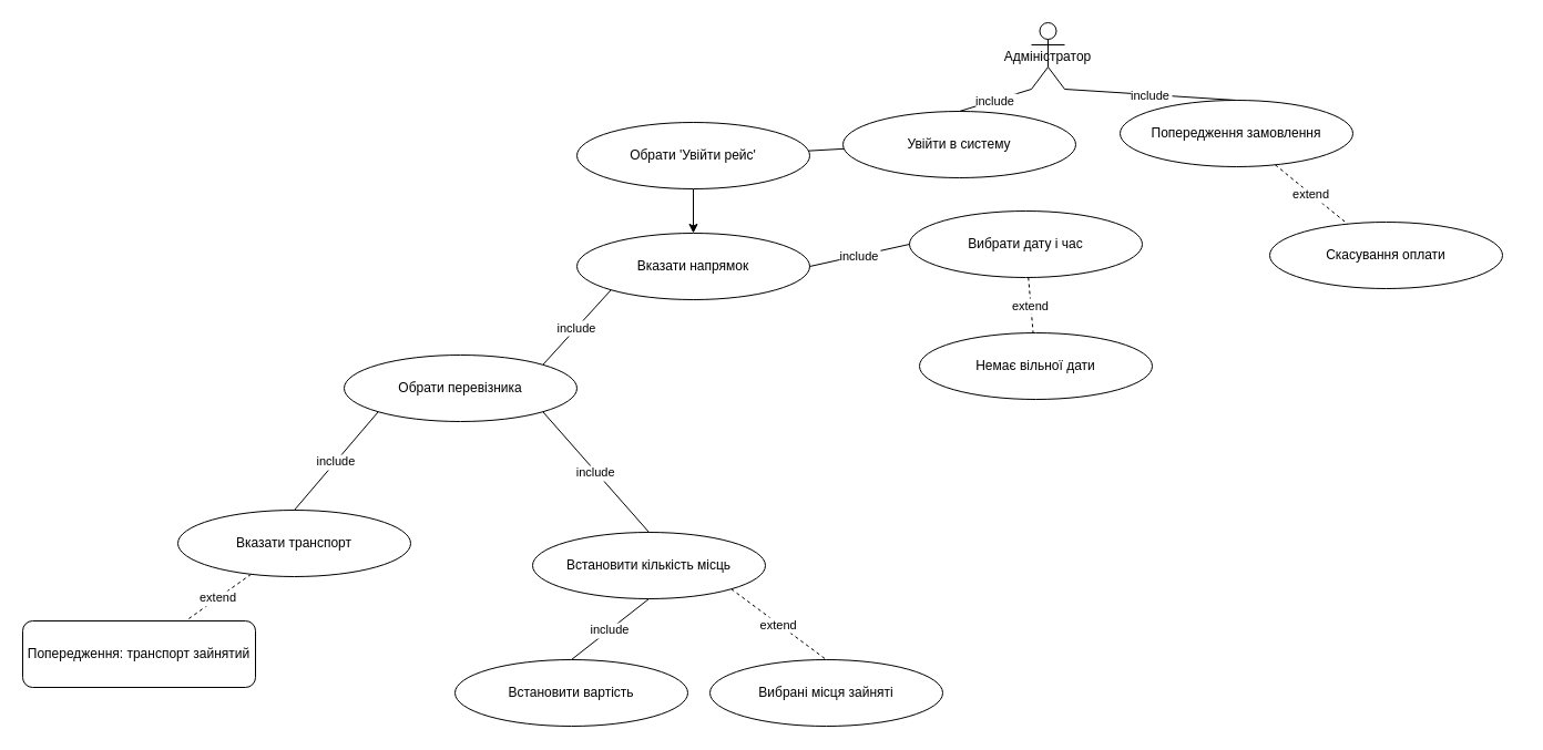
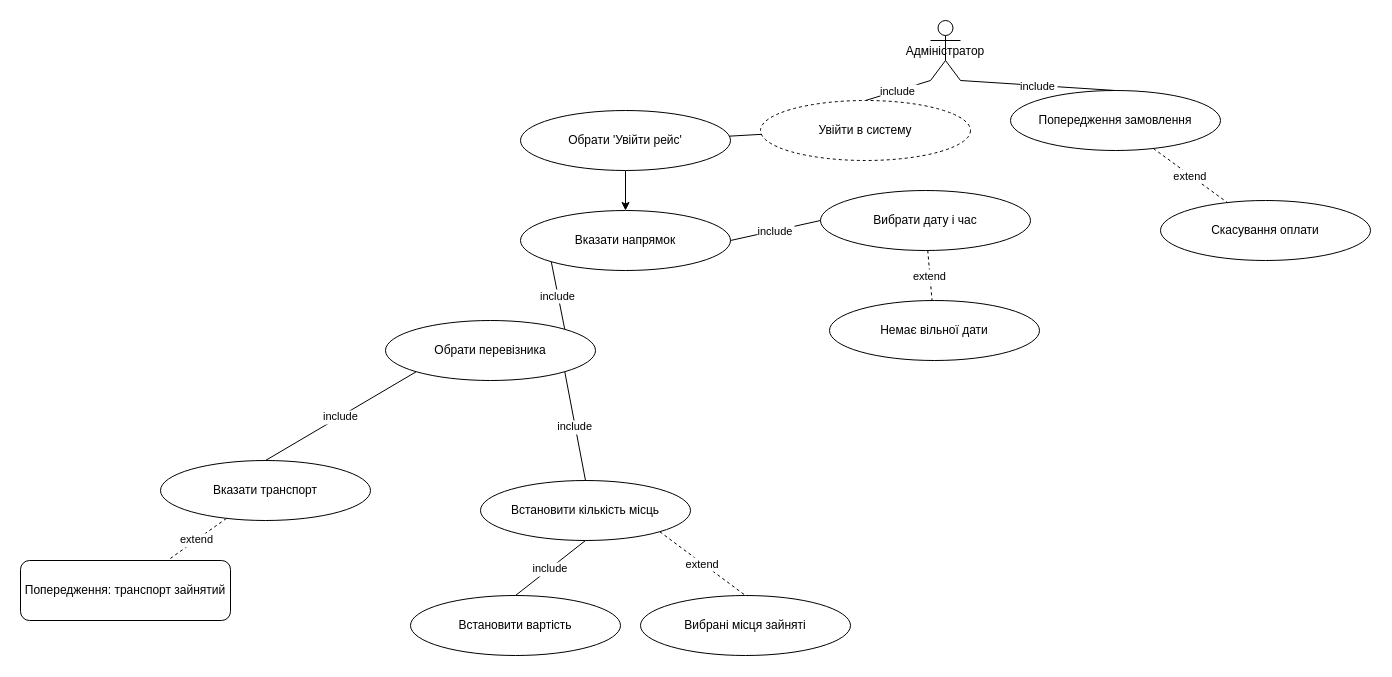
  <mxCell id="0" />
  <mxCell id="1" parent="0" />
  <mxCell id="2" value="Адміністратор" style="shape=umlActor;" parent="1" vertex="1"><mxGeometry x="930" y="20" width="30" height="60" as="geometry" /></mxCell>
- <mxCell id="3" value="Увійти в систему" style="ellipse;whiteSpace=wrap;html=1;" parent="1" vertex="1"><mxGeometry x="760" y="100" width="210" height="60" as="geometry" /></mxCell>
+ <mxCell id="3" value="Увійти в систему" style="ellipse;whiteSpace=wrap;html=1;dashed=1;" parent="1" vertex="1"><mxGeometry x="760" y="100" width="210" height="60" as="geometry" /></mxCell>
  <mxCell id="4" style="edgeStyle=orthogonalEdgeStyle;rounded=0;orthogonalLoop=1;jettySize=auto;html=1;exitX=0.5;exitY=1;exitDx=0;exitDy=0;entryX=0.5;entryY=0;entryDx=0;entryDy=0;" edge="1" parent="1" source="5" target="6"><mxGeometry relative="1" as="geometry" /></mxCell>
  <mxCell id="5" value="Обрати 'Увійти рейс'" style="ellipse;whiteSpace=wrap;html=1;" parent="1" vertex="1"><mxGeometry y="110" width="210" height="60" as="geometry" x="520" /></mxCell>
  <mxCell id="6" value="Вказати напрямок" style="ellipse;whiteSpace=wrap;html=1;" parent="1" vertex="1"><mxGeometry y="210" width="210" height="60" as="geometry" x="520" /></mxCell>
  <mxCell id="7" value="Вибрати дату і час" style="ellipse;whiteSpace=wrap;html=1;" parent="1" vertex="1"><mxGeometry x="820" y="190" width="210" height="60" as="geometry" /></mxCell>
- <mxCell id="8" value="Обрати перевізника" style="ellipse;whiteSpace=wrap;html=1;" parent="1" vertex="1"><mxGeometry x="310" y="320" width="210" height="60" as="geometry" /></mxCell>
+ <mxCell id="8" value="Обрати перевізника" style="ellipse;whiteSpace=wrap;html=1;" parent="1" vertex="1"><mxGeometry x="385" y="320" width="210" height="60" as="geometry" /></mxCell>
  <mxCell id="9" value="Вказати транспорт" style="ellipse;whiteSpace=wrap;html=1;" parent="1" vertex="1"><mxGeometry x="160" y="460" width="210" height="60" as="geometry" /></mxCell>
  <mxCell id="10" value="Встановити кількість місць" style="ellipse;whiteSpace=wrap;html=1;" parent="1" vertex="1"><mxGeometry x="480" y="480" width="210" height="60" as="geometry" /></mxCell>
  <mxCell id="11" value="Встановити вартість" style="ellipse;whiteSpace=wrap;html=1;" parent="1" vertex="1"><mxGeometry x="410" y="595" width="210" height="60" as="geometry" /></mxCell>
  <mxCell id="12" value="Попередження замовлення" style="ellipse;whiteSpace=wrap;html=1;" parent="1" vertex="1"><mxGeometry x="1010" y="90" width="210" height="60" as="geometry" /></mxCell>
  <mxCell id="13" value="Немає вільної дати" style="ellipse;whiteSpace=wrap;html=1;" parent="1" vertex="1"><mxGeometry x="829" y="300" width="210" height="60" as="geometry" /></mxCell>
  <mxCell id="14" value="Попередження: транспорт зайнятий" style="whiteSpace=wrap;html=1;rounded=1;" parent="1" vertex="1"><mxGeometry x="20" y="560" width="210" height="60" as="geometry" /></mxCell>
- <mxCell id="15" value="Скасування оплати" style="ellipse;whiteSpace=wrap;html=1;" parent="1" vertex="1"><mxGeometry x="1145" y="200" width="210" height="60" as="geometry" /></mxCell>
+ <mxCell id="15" value="Скасування оплати" style="ellipse;whiteSpace=wrap;html=1;" parent="1" vertex="1"><mxGeometry x="1160" y="200" width="210" height="60" as="geometry" /></mxCell>
  <mxCell id="16" value="" style="endArrow=none;dashed=0;" parent="1" source="3" target="5" edge="1"><mxGeometry as="geometry" /></mxCell>
  <mxCell id="17" value="extend" style="endArrow=none;dashed=1;" parent="1" source="7" target="13" edge="1"><mxGeometry as="geometry" /></mxCell>
  <mxCell id="18" value="extend" style="endArrow=none;dashed=1;" parent="1" source="9" target="14" edge="1"><mxGeometry as="geometry" /></mxCell>
  <mxCell id="19" value="extend" style="endArrow=none;dashed=1;" parent="1" source="12" target="15" edge="1"><mxGeometry as="geometry" /></mxCell>
  <mxCell id="20" value="Вибрані місця зайняті" style="ellipse;whiteSpace=wrap;html=1;" vertex="1" parent="1"><mxGeometry x="640" y="595" width="210" height="60" as="geometry" /></mxCell>
  <mxCell id="21" value="extend" style="endArrow=none;dashed=1;exitX=1;exitY=1;exitDx=0;exitDy=0;entryX=0.5;entryY=0;entryDx=0;entryDy=0;" edge="1" parent="1" source="10" target="20"><mxGeometry as="geometry"><mxPoint x="700" y="530" as="sourcePoint" /><mxPoint x="705" y="580" as="targetPoint" /></mxGeometry></mxCell>
  <mxCell id="22" value="include" style="endArrow=none;dashed=0;exitX=0.5;exitY=1;exitDx=0;exitDy=0;entryX=0.5;entryY=0;entryDx=0;entryDy=0;" edge="1" parent="1" source="10" target="11"><mxGeometry as="geometry"><mxPoint x="580" y="550" as="sourcePoint" /><mxPoint x="650" y="632" as="targetPoint" /></mxGeometry></mxCell>
  <mxCell id="23" value="include" style="endArrow=none;dashed=0;exitX=0;exitY=1;exitDx=0;exitDy=0;entryX=0.5;entryY=0;entryDx=0;entryDy=0;" edge="1" parent="1" source="8" target="9"><mxGeometry as="geometry"><mxPoint x="330" y="420" as="sourcePoint" /><mxPoint x="400" y="502" as="targetPoint" /></mxGeometry></mxCell>
  <mxCell id="24" value="include" style="endArrow=none;dashed=0;exitX=1;exitY=1;exitDx=0;exitDy=0;entryX=0.5;entryY=0;entryDx=0;entryDy=0;" edge="1" parent="1" source="8" target="10"><mxGeometry as="geometry"><mxPoint x="500" y="410" as="sourcePoint" /><mxPoint x="570" y="492" as="targetPoint" /></mxGeometry></mxCell>
  <mxCell id="25" value="include" style="endArrow=none;dashed=0;exitX=0;exitY=1;exitDx=0;exitDy=0;entryX=1;entryY=0;entryDx=0;entryDy=0;" edge="1" parent="1" source="6" target="8"><mxGeometry as="geometry"><mxPoint x="530" y="290" as="sourcePoint" /><mxPoint x="600" y="372" as="targetPoint" /></mxGeometry></mxCell>
  <mxCell id="26" value="include" style="endArrow=none;dashed=0;exitX=1;exitY=0.5;exitDx=0;exitDy=0;entryX=0;entryY=0.5;entryDx=0;entryDy=0;" edge="1" parent="1" source="6" target="7"><mxGeometry as="geometry"><mxPoint x="770" y="220" as="sourcePoint" /><mxPoint x="840" y="302" as="targetPoint" /></mxGeometry></mxCell>
  <mxCell id="27" value="include" style="endArrow=none;dashed=0;exitX=1;exitY=1;exitDx=0;exitDy=0;exitPerimeter=0;entryX=0.5;entryY=0;entryDx=0;entryDy=0;" edge="1" parent="1" source="2" target="12"><mxGeometry as="geometry"><mxPoint x="1060" y="70" as="sourcePoint" /><mxPoint x="1130" y="152" as="targetPoint" /></mxGeometry></mxCell>
  <mxCell id="28" value="include" style="endArrow=none;dashed=0;exitX=0;exitY=1;exitDx=0;exitDy=0;exitPerimeter=0;entryX=0.5;entryY=0;entryDx=0;entryDy=0;" edge="1" parent="1" source="2" target="3"><mxGeometry as="geometry"><mxPoint x="890" y="80" as="sourcePoint" /><mxPoint x="960" y="162" as="targetPoint" /></mxGeometry></mxCell>
